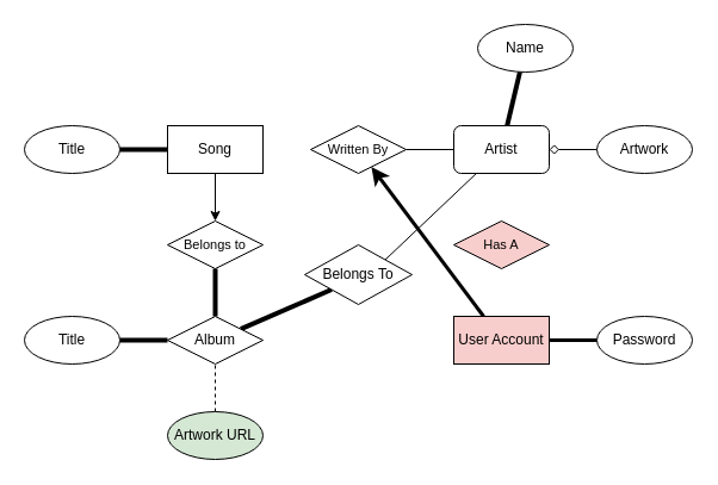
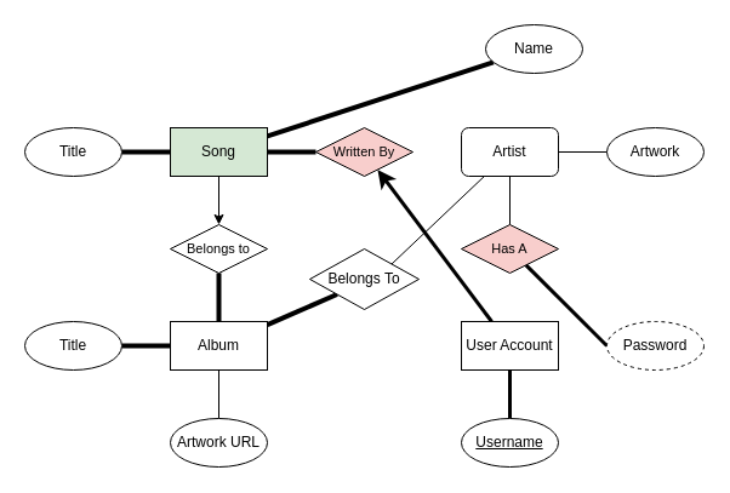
  <mxCell id="0" />
  <mxCell id="1" parent="0" />
- <mxCell id="2" value="Song" style="rounded=0;whiteSpace=wrap;html=1;" parent="1" vertex="1"><mxGeometry x="140" y="105" width="80" height="40" as="geometry" /></mxCell>
+ <mxCell id="2" value="Song" style="rounded=0;whiteSpace=wrap;html=1;fillColor=#d5e8d4;" parent="1" vertex="1"><mxGeometry x="140" y="105" width="80" height="40" as="geometry" /></mxCell>
  <mxCell id="3" style="edgeStyle=orthogonalEdgeStyle;rounded=0;orthogonalLoop=1;jettySize=auto;html=1;exitX=1;exitY=0.5;exitDx=0;exitDy=0;entryX=0;entryY=0.5;entryDx=0;entryDy=0;endArrow=none;endFill=0;strokeWidth=4;" parent="1" source="4" target="2" edge="1"><mxGeometry relative="1" as="geometry" /></mxCell>
  <mxCell id="4" value="Title" style="ellipse;whiteSpace=wrap;html=1;" parent="1" vertex="1"><mxGeometry x="20" y="105" width="80" height="40" as="geometry" /></mxCell>
  <mxCell id="5" value="" style="edgeStyle=orthogonalEdgeStyle;rounded=0;orthogonalLoop=1;jettySize=auto;html=1;endArrow=none;endFill=0;exitX=0.5;exitY=0;exitDx=0;exitDy=0;startArrow=classic;startFill=1;" parent="1" source="6" target="2" edge="1"><mxGeometry relative="1" as="geometry"><mxPoint x="180" y="185" as="sourcePoint" /></mxGeometry></mxCell>
  <mxCell id="6" value="&lt;font style=&quot;font-size: 11px&quot;&gt;Belongs to&lt;/font&gt;" style="rhombus;whiteSpace=wrap;html=1;" parent="1" vertex="1"><mxGeometry x="140" y="185" width="80" height="40" as="geometry" /></mxCell>
  <mxCell id="7" value="" style="edgeStyle=none;rounded=0;orthogonalLoop=1;jettySize=auto;html=1;endArrow=none;endFill=0;strokeWidth=4;" parent="1" source="9" target="6" edge="1"><mxGeometry relative="1" as="geometry" /></mxCell>
  <mxCell id="8" style="edgeStyle=none;html=1;entryX=0;entryY=1;entryDx=0;entryDy=0;endArrow=none;endFill=0;strokeWidth=4;" edge="1" parent="1" source="9" target="30"><mxGeometry relative="1" as="geometry" /></mxCell>
- <mxCell id="9" value="Album" style="rhombus;whiteSpace=wrap;html=1;" parent="1" vertex="1"><mxGeometry x="140" y="265" width="80" height="40" as="geometry" /></mxCell>
+ <mxCell id="9" value="Album" style="rounded=0;whiteSpace=wrap;html=1;" parent="1" vertex="1"><mxGeometry x="140" y="265" width="80" height="40" as="geometry" /></mxCell>
  <mxCell id="10" value="" style="edgeStyle=none;rounded=0;orthogonalLoop=1;jettySize=auto;html=1;endArrow=none;endFill=0;strokeWidth=4;" parent="1" source="11" target="9" edge="1"><mxGeometry relative="1" as="geometry" /></mxCell>
  <mxCell id="11" value="Title" style="ellipse;whiteSpace=wrap;html=1;" parent="1" vertex="1"><mxGeometry x="20" y="265" width="80" height="40" as="geometry" /></mxCell>
- <mxCell id="12" value="" style="edgeStyle=none;rounded=0;orthogonalLoop=1;jettySize=auto;html=1;endArrow=none;endFill=0;dashed=1;" parent="1" source="13" target="9" edge="1"><mxGeometry relative="1" as="geometry" /></mxCell>
- <mxCell id="13" value="Artwork URL" style="ellipse;whiteSpace=wrap;html=1;fillColor=#d5e8d4;" parent="1" vertex="1"><mxGeometry x="140" y="345" width="80" height="40" as="geometry" /></mxCell>
- <mxCell id="15" value="&lt;font style=&quot;font-size: 11px&quot;&gt;Written By&lt;/font&gt;" style="rhombus;whiteSpace=wrap;html=1;" parent="1" vertex="1"><mxGeometry x="260" y="105" width="80" height="40" as="geometry" /></mxCell>
- <mxCell id="16" value="" style="edgeStyle=none;rounded=0;orthogonalLoop=1;jettySize=auto;html=1;endArrow=none;endFill=0;" parent="1" source="18" target="15" edge="1"><mxGeometry relative="1" as="geometry" /></mxCell>
+ <mxCell id="12" value="" style="edgeStyle=none;rounded=0;orthogonalLoop=1;jettySize=auto;html=1;endArrow=none;endFill=0;" parent="1" source="13" target="9" edge="1"><mxGeometry relative="1" as="geometry" /></mxCell>
+ <mxCell id="13" value="Artwork URL" style="ellipse;whiteSpace=wrap;html=1;" parent="1" vertex="1"><mxGeometry x="140" y="345" width="80" height="40" as="geometry" /></mxCell>
+ <mxCell id="14" value="" style="edgeStyle=none;rounded=0;orthogonalLoop=1;jettySize=auto;html=1;endArrow=none;endFill=0;strokeWidth=4;" parent="1" source="15" target="2" edge="1"><mxGeometry relative="1" as="geometry" /></mxCell>
+ <mxCell id="15" value="&lt;font style=&quot;font-size: 11px&quot;&gt;Written By&lt;/font&gt;" style="rhombus;whiteSpace=wrap;html=1;fillColor=#f8cecc;" parent="1" vertex="1"><mxGeometry x="260" y="105" width="80" height="40" as="geometry" /></mxCell>
+ <mxCell id="16" value="" style="edgeStyle=none;rounded=0;orthogonalLoop=1;jettySize=auto;html=1;endArrow=none;endFill=0;" parent="1" source="18" target="23" edge="1"><mxGeometry relative="1" as="geometry" /></mxCell>
  <mxCell id="17" style="edgeStyle=none;html=1;entryX=1;entryY=0;entryDx=0;entryDy=0;endArrow=none;endFill=0;strokeWidth=1;" edge="1" parent="1" source="18" target="30"><mxGeometry relative="1" as="geometry" /></mxCell>
  <mxCell id="18" value="Artist" style="whiteSpace=wrap;html=1;rounded=1;" parent="1" vertex="1"><mxGeometry x="380" y="105" width="80" height="40" as="geometry" /></mxCell>
- <mxCell id="19" value="" style="edgeStyle=none;rounded=0;orthogonalLoop=1;jettySize=auto;html=1;endArrow=none;endFill=0;strokeWidth=4;" parent="1" source="20" target="18" edge="1"><mxGeometry relative="1" as="geometry" /></mxCell>
+ <mxCell id="19" value="" style="edgeStyle=none;rounded=0;orthogonalLoop=1;jettySize=auto;html=1;endArrow=none;endFill=0;strokeWidth=4;" parent="1" source="20" target="2" edge="1"><mxGeometry relative="1" as="geometry" /></mxCell>
  <mxCell id="20" value="Name" style="ellipse;whiteSpace=wrap;html=1;" parent="1" vertex="1"><mxGeometry x="400" y="20" width="80" height="40" as="geometry" /></mxCell>
- <mxCell id="21" value="" style="edgeStyle=none;rounded=0;orthogonalLoop=1;jettySize=auto;html=1;endArrow=diamond;endFill=0;" parent="1" source="22" target="18" edge="1"><mxGeometry relative="1" as="geometry" /></mxCell>
+ <mxCell id="21" value="" style="edgeStyle=none;rounded=0;orthogonalLoop=1;jettySize=auto;html=1;endArrow=none;endFill=0;" parent="1" source="22" target="18" edge="1"><mxGeometry relative="1" as="geometry" /></mxCell>
  <mxCell id="22" value="Artwork" style="ellipse;whiteSpace=wrap;html=1;" parent="1" vertex="1"><mxGeometry x="500" y="105" width="80" height="40" as="geometry" /></mxCell>
  <mxCell id="23" value="&lt;font style=&quot;font-size: 11px&quot;&gt;Has A&lt;/font&gt;" style="rhombus;whiteSpace=wrap;html=1;fillColor=#f8cecc;" parent="1" vertex="1"><mxGeometry x="380" y="185" width="80" height="40" as="geometry" /></mxCell>
  <mxCell id="24" value="" style="edgeStyle=none;rounded=0;orthogonalLoop=1;jettySize=auto;html=1;endArrow=classic;endFill=1;strokeWidth=3;" parent="1" source="25" target="15" edge="1"><mxGeometry relative="1" as="geometry" /></mxCell>
- <mxCell id="25" value="User Account" style="rounded=0;whiteSpace=wrap;html=1;fillColor=#f8cecc;" parent="1" vertex="1"><mxGeometry x="380" y="265" width="80" height="40" as="geometry" /></mxCell>
- <mxCell id="28" style="edgeStyle=none;rounded=0;orthogonalLoop=1;jettySize=auto;html=1;exitX=0;exitY=0.5;exitDx=0;exitDy=0;entryX=1;entryY=0.5;entryDx=0;entryDy=0;endArrow=none;endFill=0;strokeWidth=3;" parent="1" source="29" target="25" edge="1"><mxGeometry relative="1" as="geometry" /></mxCell>
- <mxCell id="29" value="Password" style="ellipse;whiteSpace=wrap;html=1;" parent="1" vertex="1"><mxGeometry x="500" y="265" width="80" height="40" as="geometry" /></mxCell>
+ <mxCell id="25" value="User Account" style="rounded=0;whiteSpace=wrap;html=1;" parent="1" vertex="1"><mxGeometry x="380" y="265" width="80" height="40" as="geometry" /></mxCell>
+ <mxCell id="26" style="edgeStyle=none;rounded=0;orthogonalLoop=1;jettySize=auto;html=1;exitX=0.5;exitY=0;exitDx=0;exitDy=0;entryX=0.5;entryY=1;entryDx=0;entryDy=0;endArrow=none;endFill=0;strokeWidth=3;" parent="1" source="27" target="25" edge="1"><mxGeometry relative="1" as="geometry" /></mxCell>
+ <mxCell id="27" value="&lt;u&gt;Username&lt;/u&gt;" style="ellipse;whiteSpace=wrap;html=1;" parent="1" vertex="1"><mxGeometry x="380" y="345" width="80" height="40" as="geometry" /></mxCell>
+ <mxCell id="28" style="edgeStyle=none;rounded=0;orthogonalLoop=1;jettySize=auto;html=1;exitX=0;exitY=0.5;exitDx=0;exitDy=0;endArrow=none;endFill=0;strokeWidth=3;" parent="1" source="29" target="23" edge="1"><mxGeometry relative="1" as="geometry" /></mxCell>
+ <mxCell id="29" value="Password" style="ellipse;whiteSpace=wrap;html=1;dashed=1;" parent="1" vertex="1"><mxGeometry x="500" y="265" width="80" height="40" as="geometry" /></mxCell>
  <mxCell id="30" value="Belongs To" style="rhombus;whiteSpace=wrap;html=1;" vertex="1" parent="1"><mxGeometry x="255" y="205" width="90" height="50" as="geometry" /></mxCell>
